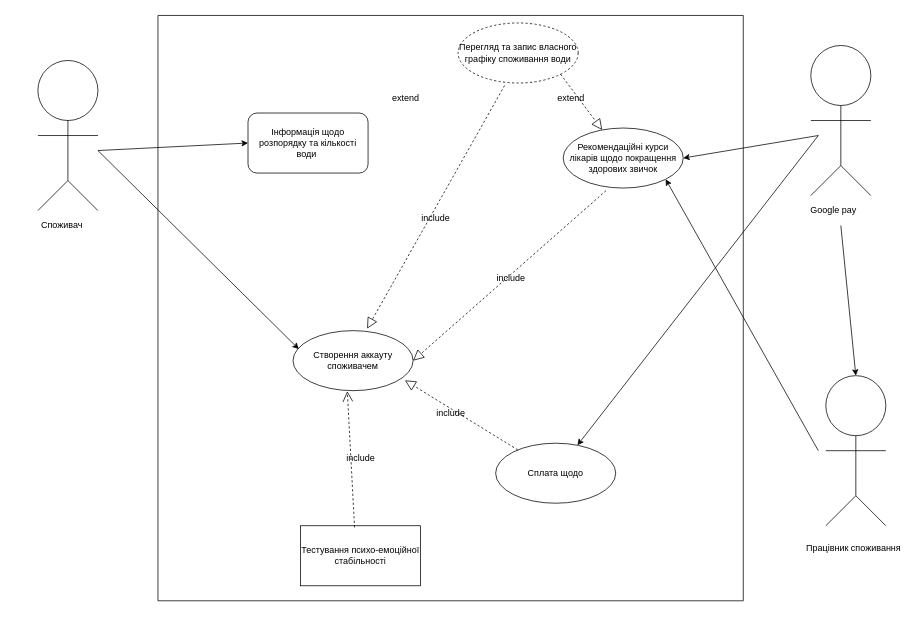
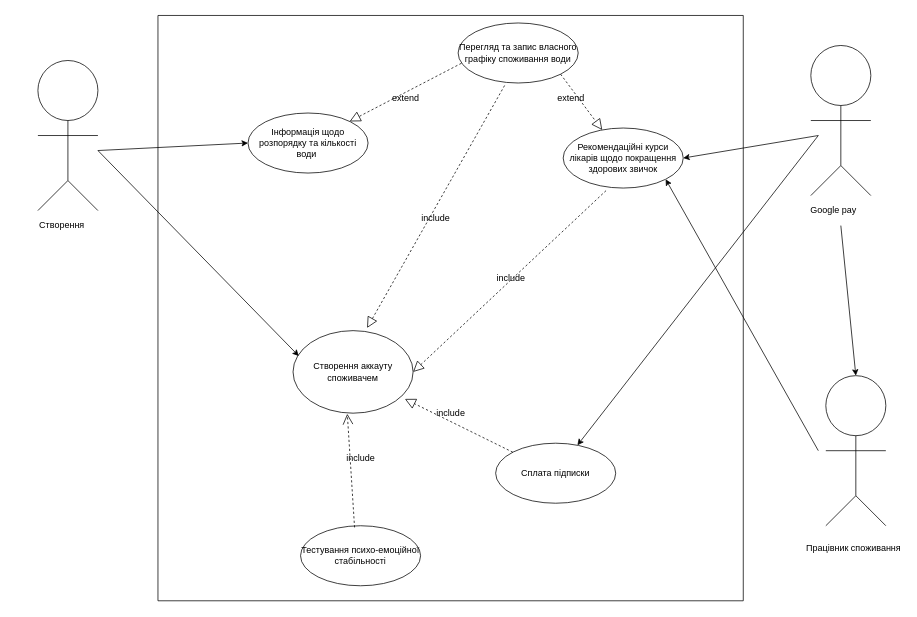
  <mxCell id="0" />
  <mxCell id="1" parent="0" />
- <mxCell id="2" value="Інформація щодо розпорядку та кількості води&amp;nbsp;" style="whiteSpace=wrap;html=1;rounded=1;" vertex="1" parent="1"><mxGeometry x="330" y="150" width="160" height="80" as="geometry" /></mxCell>
- <mxCell id="3" value="Створення аккауту споживачем" style="ellipse;whiteSpace=wrap;html=1;" vertex="1" parent="1"><mxGeometry x="390" y="440" width="160" height="80" as="geometry" /></mxCell>
- <mxCell id="4" value="Перегляд та запис власного графіку споживання води" style="ellipse;whiteSpace=wrap;html=1;dashed=1;" vertex="1" parent="1"><mxGeometry x="610" y="30" width="160" height="80" as="geometry" /></mxCell>
+ <mxCell id="2" value="Інформація щодо розпорядку та кількості води&amp;nbsp;" style="ellipse;whiteSpace=wrap;html=1;" vertex="1" parent="1"><mxGeometry x="330" y="150" width="160" height="80" as="geometry" /></mxCell>
+ <mxCell id="3" value="Створення аккауту споживачем" style="ellipse;whiteSpace=wrap;html=1;" vertex="1" parent="1"><mxGeometry x="390" y="440" width="160" height="110" as="geometry" /></mxCell>
+ <mxCell id="4" value="Перегляд та запис власного графіку споживання води" style="ellipse;whiteSpace=wrap;html=1;" vertex="1" parent="1"><mxGeometry x="610" y="30" width="160" height="80" as="geometry" /></mxCell>
  <mxCell id="5" value="Рекомендаційні курси лікарів щодо покращення здорових звичок" style="ellipse;whiteSpace=wrap;html=1;" vertex="1" parent="1"><mxGeometry x="750" y="170" width="160" height="80" as="geometry" /></mxCell>
- <mxCell id="6" value="Сплата щодо" style="ellipse;whiteSpace=wrap;html=1;" vertex="1" parent="1"><mxGeometry x="660" y="590" width="160" height="80" as="geometry" /></mxCell>
- <mxCell id="7" value="Тестування психо-емоційної стабільності" style="whiteSpace=wrap;html=1;rounded=0;" vertex="1" parent="1"><mxGeometry x="400" y="700" width="160" height="80" as="geometry" /></mxCell>
+ <mxCell id="6" value="Сплата підписки" style="ellipse;whiteSpace=wrap;html=1;" vertex="1" parent="1"><mxGeometry x="660" y="590" width="160" height="80" as="geometry" /></mxCell>
+ <mxCell id="7" value="Тестування психо-емоційної стабільності" style="ellipse;whiteSpace=wrap;html=1;" vertex="1" parent="1"><mxGeometry x="400" y="700" width="160" height="80" as="geometry" /></mxCell>
  <mxCell id="8" value="" style="endArrow=open;dashed=1;endFill=0;endSize=12;html=1;rounded=0;exitX=0.45;exitY=0.028;exitDx=0;exitDy=0;exitPerimeter=0;entryX=0.452;entryY=1.008;entryDx=0;entryDy=0;entryPerimeter=0;" edge="1" parent="1" source="7" target="3"><mxGeometry width="160" relative="1" as="geometry"><mxPoint x="570" y="620" as="sourcePoint" /><mxPoint x="730" y="620" as="targetPoint" /></mxGeometry></mxCell>
  <mxCell id="9" value="include" style="text;html=1;align=center;verticalAlign=middle;resizable=0;points=[];autosize=1;strokeColor=none;fillColor=none;" vertex="1" parent="1"><mxGeometry x="450" y="595" width="60" height="30" as="geometry" /></mxCell>
  <mxCell id="10" value="" style="endArrow=block;dashed=1;endFill=0;endSize=12;html=1;rounded=0;exitX=1;exitY=1;exitDx=0;exitDy=0;" edge="1" parent="1" source="4" target="5"><mxGeometry width="160" relative="1" as="geometry"><mxPoint x="570" y="250" as="sourcePoint" /><mxPoint x="730" y="250" as="targetPoint" /></mxGeometry></mxCell>
+ <mxCell id="11" value="" style="endArrow=block;dashed=1;endFill=0;endSize=12;html=1;rounded=0;exitX=0.027;exitY=0.672;exitDx=0;exitDy=0;exitPerimeter=0;" edge="1" parent="1" source="4" target="2"><mxGeometry width="160" relative="1" as="geometry"><mxPoint x="570" y="250" as="sourcePoint" /><mxPoint x="730" y="250" as="targetPoint" /></mxGeometry></mxCell>
  <mxCell id="12" value="" style="endArrow=block;dashed=1;endFill=0;endSize=12;html=1;rounded=0;exitX=0.387;exitY=1.042;exitDx=0;exitDy=0;exitPerimeter=0;entryX=0.617;entryY=-0.033;entryDx=0;entryDy=0;entryPerimeter=0;" edge="1" parent="1" source="4" target="3"><mxGeometry width="160" relative="1" as="geometry"><mxPoint x="570" y="250" as="sourcePoint" /><mxPoint x="730" y="250" as="targetPoint" /></mxGeometry></mxCell>
  <mxCell id="13" value="" style="endArrow=block;dashed=1;endFill=0;endSize=12;html=1;rounded=0;exitX=0.357;exitY=1.043;exitDx=0;exitDy=0;exitPerimeter=0;entryX=1;entryY=0.5;entryDx=0;entryDy=0;" edge="1" parent="1" source="5" target="3"><mxGeometry width="160" relative="1" as="geometry"><mxPoint x="570" y="390" as="sourcePoint" /><mxPoint x="730" y="390" as="targetPoint" /></mxGeometry></mxCell>
  <mxCell id="14" value="" style="endArrow=block;dashed=1;endFill=0;endSize=12;html=1;rounded=0;entryX=0.932;entryY=0.828;entryDx=0;entryDy=0;entryPerimeter=0;" edge="1" parent="1" source="6" target="3"><mxGeometry width="160" relative="1" as="geometry"><mxPoint x="570" y="390" as="sourcePoint" /><mxPoint x="730" y="390" as="targetPoint" /></mxGeometry></mxCell>
  <mxCell id="15" value="include&lt;br&gt;" style="text;html=1;align=center;verticalAlign=middle;resizable=0;points=[];autosize=1;strokeColor=none;fillColor=none;" vertex="1" parent="1"><mxGeometry x="570" y="535" width="60" height="30" as="geometry" /></mxCell>
  <mxCell id="16" value="include" style="text;html=1;align=center;verticalAlign=middle;resizable=0;points=[];autosize=1;strokeColor=none;fillColor=none;" vertex="1" parent="1"><mxGeometry x="650" y="355" width="60" height="30" as="geometry" /></mxCell>
  <mxCell id="17" value="include" style="text;html=1;align=center;verticalAlign=middle;resizable=0;points=[];autosize=1;strokeColor=none;fillColor=none;" vertex="1" parent="1"><mxGeometry x="550" y="275" width="60" height="30" as="geometry" /></mxCell>
  <mxCell id="18" value="extend" style="text;html=1;align=center;verticalAlign=middle;resizable=0;points=[];autosize=1;strokeColor=none;fillColor=none;" vertex="1" parent="1"><mxGeometry x="510" y="115" width="60" height="30" as="geometry" /></mxCell>
  <mxCell id="19" value="extend" style="text;html=1;align=center;verticalAlign=middle;resizable=0;points=[];autosize=1;strokeColor=none;fillColor=none;" vertex="1" parent="1"><mxGeometry x="730" y="115" width="60" height="30" as="geometry" /></mxCell>
  <mxCell id="20" value="" style="ellipse;whiteSpace=wrap;html=1;aspect=fixed;" vertex="1" parent="1"><mxGeometry x="50" y="80" width="80" height="80" as="geometry" /></mxCell>
  <mxCell id="21" value="" style="endArrow=none;html=1;rounded=0;entryX=0.5;entryY=1;entryDx=0;entryDy=0;" edge="1" parent="1" target="20"><mxGeometry width="50" height="50" relative="1" as="geometry"><mxPoint x="90" y="240" as="sourcePoint" /><mxPoint x="680" y="320" as="targetPoint" /><Array as="points" /></mxGeometry></mxCell>
  <mxCell id="22" value="" style="endArrow=none;html=1;rounded=0;" edge="1" parent="1"><mxGeometry width="50" height="50" relative="1" as="geometry"><mxPoint x="50" y="280" as="sourcePoint" /><mxPoint x="90" y="240" as="targetPoint" /><Array as="points" /></mxGeometry></mxCell>
  <mxCell id="23" value="" style="endArrow=none;html=1;rounded=0;" edge="1" parent="1"><mxGeometry width="50" height="50" relative="1" as="geometry"><mxPoint x="90" y="240" as="sourcePoint" /><mxPoint x="130" y="280" as="targetPoint" /><Array as="points" /></mxGeometry></mxCell>
  <mxCell id="24" value="" style="endArrow=none;html=1;rounded=0;" edge="1" parent="1"><mxGeometry width="50" height="50" relative="1" as="geometry"><mxPoint x="50" y="180" as="sourcePoint" /><mxPoint x="130" y="180" as="targetPoint" /><Array as="points" /></mxGeometry></mxCell>
  <mxCell id="25" value="" style="ellipse;whiteSpace=wrap;html=1;aspect=fixed;" vertex="1" parent="1"><mxGeometry x="1080" y="60" width="80" height="80" as="geometry" /></mxCell>
  <mxCell id="26" value="" style="endArrow=none;html=1;rounded=0;entryX=0.5;entryY=1;entryDx=0;entryDy=0;" edge="1" parent="1" target="25"><mxGeometry width="50" height="50" relative="1" as="geometry"><mxPoint x="1120" y="220" as="sourcePoint" /><mxPoint x="1710" y="300" as="targetPoint" /><Array as="points" /></mxGeometry></mxCell>
  <mxCell id="27" value="" style="endArrow=none;html=1;rounded=0;" edge="1" parent="1"><mxGeometry width="50" height="50" relative="1" as="geometry"><mxPoint x="1080" y="260" as="sourcePoint" /><mxPoint x="1120" y="220" as="targetPoint" /><Array as="points" /></mxGeometry></mxCell>
  <mxCell id="28" value="" style="endArrow=none;html=1;rounded=0;" edge="1" parent="1"><mxGeometry width="50" height="50" relative="1" as="geometry"><mxPoint x="1120" y="220" as="sourcePoint" /><mxPoint x="1160" y="260" as="targetPoint" /><Array as="points" /></mxGeometry></mxCell>
  <mxCell id="29" value="" style="endArrow=none;html=1;rounded=0;" edge="1" parent="1"><mxGeometry width="50" height="50" relative="1" as="geometry"><mxPoint x="1080" y="160" as="sourcePoint" /><mxPoint x="1160" y="160" as="targetPoint" /><Array as="points" /></mxGeometry></mxCell>
  <mxCell id="30" value="" style="ellipse;whiteSpace=wrap;html=1;aspect=fixed;" vertex="1" parent="1"><mxGeometry x="1100" y="500" width="80" height="80" as="geometry" /></mxCell>
  <mxCell id="31" value="" style="endArrow=none;html=1;rounded=0;entryX=0.5;entryY=1;entryDx=0;entryDy=0;" edge="1" parent="1" target="30"><mxGeometry width="50" height="50" relative="1" as="geometry"><mxPoint x="1140" y="660" as="sourcePoint" /><mxPoint x="1730" y="740" as="targetPoint" /><Array as="points" /></mxGeometry></mxCell>
  <mxCell id="32" value="" style="endArrow=none;html=1;rounded=0;" edge="1" parent="1"><mxGeometry width="50" height="50" relative="1" as="geometry"><mxPoint x="1100" y="700" as="sourcePoint" /><mxPoint x="1140" y="660" as="targetPoint" /><Array as="points" /></mxGeometry></mxCell>
  <mxCell id="33" value="" style="endArrow=none;html=1;rounded=0;" edge="1" parent="1"><mxGeometry width="50" height="50" relative="1" as="geometry"><mxPoint x="1140" y="660" as="sourcePoint" /><mxPoint x="1180" y="700" as="targetPoint" /><Array as="points" /></mxGeometry></mxCell>
  <mxCell id="34" value="" style="endArrow=none;html=1;rounded=0;" edge="1" parent="1"><mxGeometry width="50" height="50" relative="1" as="geometry"><mxPoint x="1100" y="600" as="sourcePoint" /><mxPoint x="1180" y="600" as="targetPoint" /><Array as="points" /></mxGeometry></mxCell>
  <mxCell id="35" value="Google pay" style="text;html=1;align=center;verticalAlign=middle;resizable=0;points=[];autosize=1;strokeColor=none;fillColor=none;" vertex="1" parent="1"><mxGeometry x="1070" y="265" width="80" height="30" as="geometry" /></mxCell>
  <mxCell id="36" value="&amp;nbsp; &amp;nbsp; &amp;nbsp; &amp;nbsp; &amp;nbsp; &amp;nbsp; &amp;nbsp; &amp;nbsp; Працівник споживання" style="text;html=1;align=center;verticalAlign=middle;resizable=0;points=[];autosize=1;strokeColor=none;fillColor=none;" vertex="1" parent="1"><mxGeometry x="1020" y="715" width="180" height="30" as="geometry" /></mxCell>
- <mxCell id="37" value="&amp;nbsp; &amp;nbsp; &amp;nbsp; &amp;nbsp;Споживач" style="text;html=1;align=center;verticalAlign=middle;resizable=0;points=[];autosize=1;strokeColor=none;fillColor=none;" vertex="1" parent="1"><mxGeometry x="20" y="285" width="100" height="30" as="geometry" /></mxCell>
+ <mxCell id="37" value="&amp;nbsp; &amp;nbsp; &amp;nbsp; &amp;nbsp;Створення" style="text;html=1;align=center;verticalAlign=middle;resizable=0;points=[];autosize=1;strokeColor=none;fillColor=none;" vertex="1" parent="1"><mxGeometry x="20" y="285" width="100" height="30" as="geometry" /></mxCell>
  <mxCell id="38" value="" style="endArrow=classic;html=1;rounded=0;exitX=0.625;exitY=1.167;exitDx=0;exitDy=0;exitPerimeter=0;entryX=0.5;entryY=0;entryDx=0;entryDy=0;" edge="1" parent="1" source="35" target="30"><mxGeometry width="50" height="50" relative="1" as="geometry"><mxPoint x="620" y="280" as="sourcePoint" /><mxPoint x="670" y="230" as="targetPoint" /></mxGeometry></mxCell>
  <mxCell id="39" value="" style="endArrow=classic;html=1;rounded=0;entryX=0;entryY=0.5;entryDx=0;entryDy=0;" edge="1" parent="1" target="2"><mxGeometry width="50" height="50" relative="1" as="geometry"><mxPoint x="130" y="200" as="sourcePoint" /><mxPoint x="670" y="230" as="targetPoint" /></mxGeometry></mxCell>
  <mxCell id="40" value="" style="endArrow=classic;html=1;rounded=0;entryX=0.048;entryY=0.307;entryDx=0;entryDy=0;entryPerimeter=0;" edge="1" parent="1" target="3"><mxGeometry width="50" height="50" relative="1" as="geometry"><mxPoint x="130" y="200" as="sourcePoint" /><mxPoint x="670" y="230" as="targetPoint" /></mxGeometry></mxCell>
  <mxCell id="41" value="" style="endArrow=classic;html=1;rounded=0;entryX=1;entryY=1;entryDx=0;entryDy=0;" edge="1" parent="1" target="5"><mxGeometry width="50" height="50" relative="1" as="geometry"><mxPoint x="1090" y="600" as="sourcePoint" /><mxPoint x="670" y="400" as="targetPoint" /></mxGeometry></mxCell>
  <mxCell id="42" value="" style="endArrow=classic;html=1;rounded=0;entryX=1;entryY=0.5;entryDx=0;entryDy=0;" edge="1" parent="1" target="5"><mxGeometry width="50" height="50" relative="1" as="geometry"><mxPoint x="1090" y="180" as="sourcePoint" /><mxPoint x="670" y="400" as="targetPoint" /></mxGeometry></mxCell>
  <mxCell id="43" value="" style="endArrow=classic;html=1;rounded=0;" edge="1" parent="1" target="6"><mxGeometry width="50" height="50" relative="1" as="geometry"><mxPoint x="1090" y="180" as="sourcePoint" /><mxPoint x="670" y="400" as="targetPoint" /></mxGeometry></mxCell>
  <mxCell id="44" value="" style="swimlane;startSize=0;" vertex="1" parent="1"><mxGeometry x="210" y="20" width="780" height="780" as="geometry" /></mxCell>
